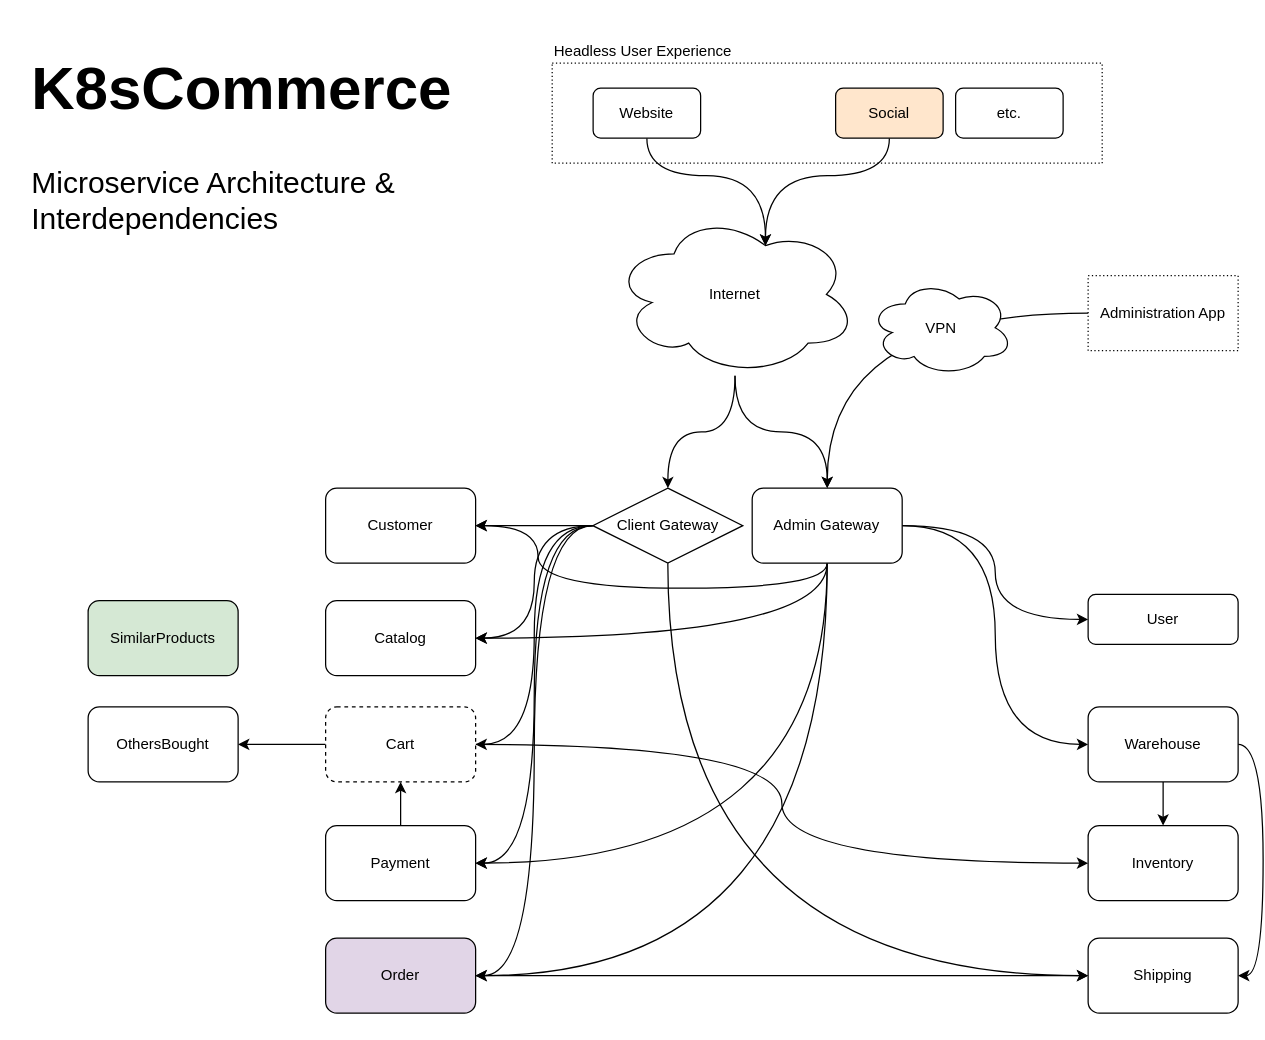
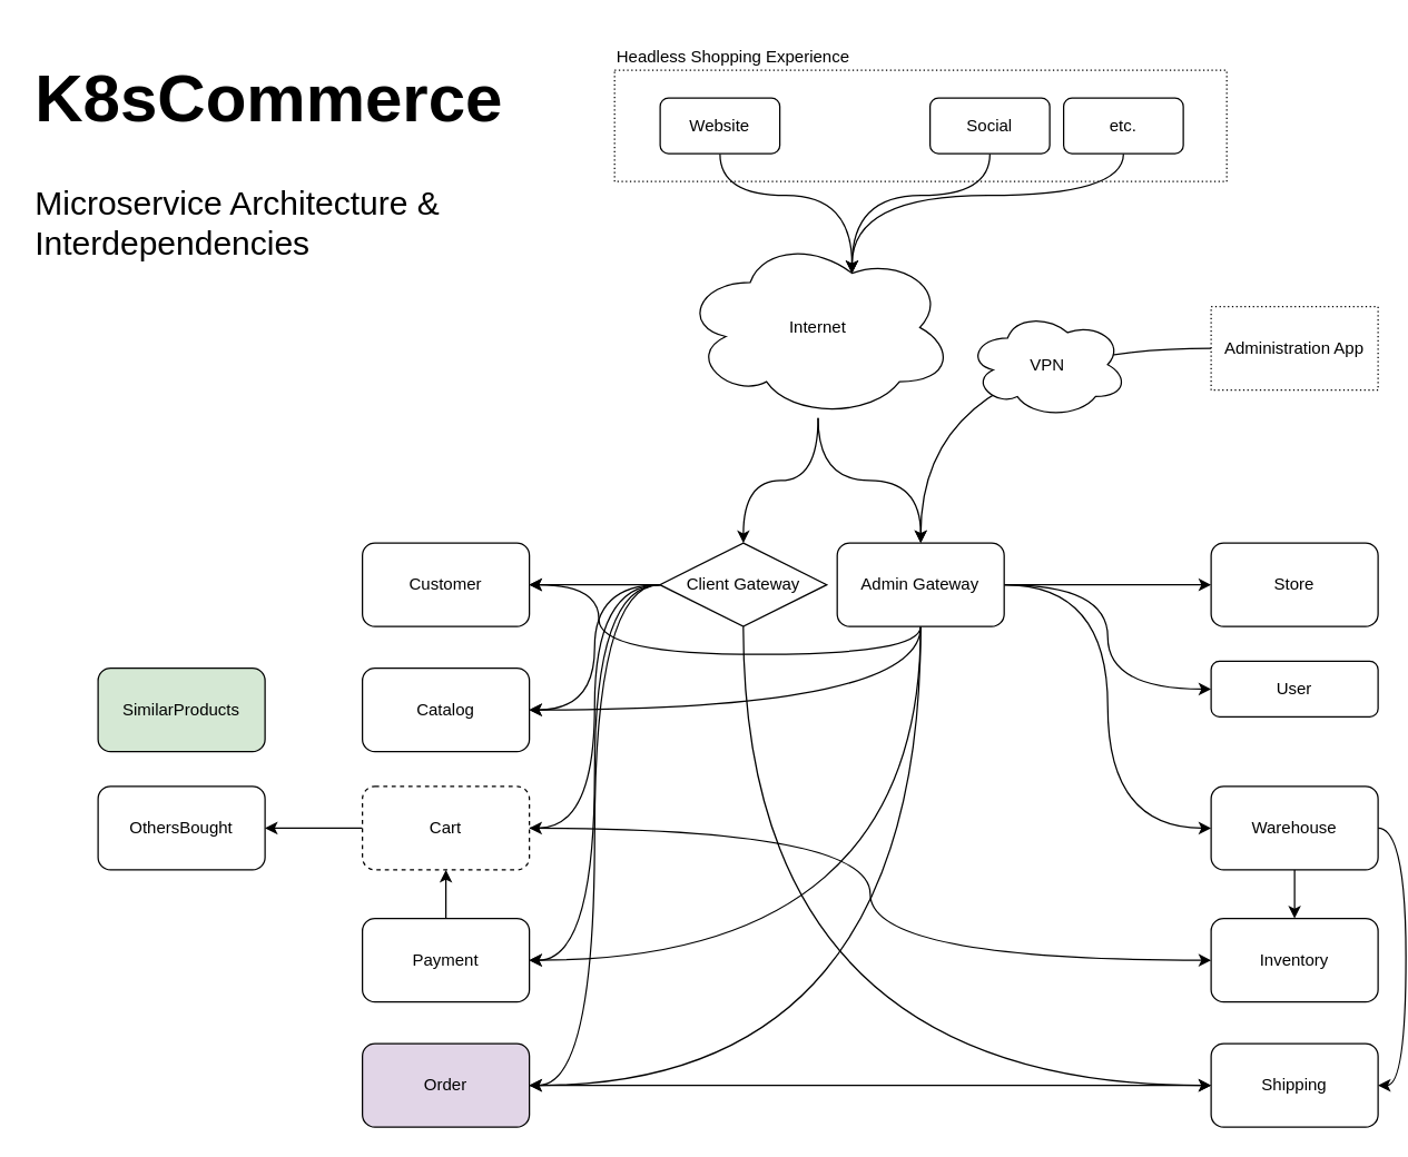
  <mxCell id="0" />
  <mxCell id="1" parent="0" />
- <mxCell id="2" value="&lt;span style=&quot;&quot;&gt;Headless User Experience&lt;/span&gt;" style="whiteSpace=wrap;html=1;rounded=0;dashed=1;dashPattern=1 2;fontSize=12;fillColor=none;align=left;labelPosition=center;verticalLabelPosition=top;verticalAlign=bottom;textDirection=ltr;horizontal=1;" vertex="1" parent="1"><mxGeometry x="441.25" y="50" width="440" height="80" as="geometry" /></mxCell>
+ <mxCell id="2" value="&lt;span style=&quot;&quot;&gt;Headless Shopping Experience&lt;/span&gt;" style="whiteSpace=wrap;html=1;rounded=0;dashed=1;dashPattern=1 2;fontSize=12;fillColor=none;align=left;labelPosition=center;verticalLabelPosition=top;verticalAlign=bottom;textDirection=ltr;horizontal=1;" vertex="1" parent="1"><mxGeometry x="441.25" y="50" width="440" height="80" as="geometry" /></mxCell>
  <mxCell id="3" style="edgeStyle=orthogonalEdgeStyle;rounded=1;orthogonalLoop=1;jettySize=auto;html=1;curved=1;" edge="1" parent="1" source="9" target="22"><mxGeometry relative="1" as="geometry" /></mxCell>
  <mxCell id="4" style="edgeStyle=orthogonalEdgeStyle;rounded=1;orthogonalLoop=1;jettySize=auto;html=1;entryX=1;entryY=0.5;entryDx=0;entryDy=0;curved=1;" edge="1" parent="1" source="9" target="21"><mxGeometry relative="1" as="geometry" /></mxCell>
  <mxCell id="5" style="edgeStyle=orthogonalEdgeStyle;rounded=1;orthogonalLoop=1;jettySize=auto;html=1;entryX=1;entryY=0.5;entryDx=0;entryDy=0;curved=1;" edge="1" parent="1" source="9" target="36"><mxGeometry relative="1" as="geometry" /></mxCell>
  <mxCell id="6" style="edgeStyle=orthogonalEdgeStyle;rounded=1;orthogonalLoop=1;jettySize=auto;html=1;entryX=1;entryY=0.5;entryDx=0;entryDy=0;curved=1;" edge="1" parent="1" source="9" target="26"><mxGeometry relative="1" as="geometry" /></mxCell>
  <mxCell id="7" style="edgeStyle=orthogonalEdgeStyle;rounded=1;orthogonalLoop=1;jettySize=auto;html=1;entryX=1;entryY=0.5;entryDx=0;entryDy=0;curved=1;" edge="1" parent="1" source="9" target="38"><mxGeometry relative="1" as="geometry" /></mxCell>
  <mxCell id="8" style="edgeStyle=orthogonalEdgeStyle;rounded=1;orthogonalLoop=1;jettySize=auto;html=1;entryX=0;entryY=0.5;entryDx=0;entryDy=0;exitX=0.5;exitY=1;exitDx=0;exitDy=0;curved=1;" edge="1" parent="1" source="9" target="27"><mxGeometry relative="1" as="geometry" /></mxCell>
  <mxCell id="9" value="Client Gateway" style="rhombus;whiteSpace=wrap;html=1;" vertex="1" parent="1"><mxGeometry x="473.75" y="390" width="120" height="60" as="geometry" /></mxCell>
  <mxCell id="10" style="edgeStyle=orthogonalEdgeStyle;orthogonalLoop=1;jettySize=auto;html=1;rounded=1;curved=1;" edge="1" parent="1" source="12" target="9"><mxGeometry relative="1" as="geometry" /></mxCell>
  <mxCell id="11" style="edgeStyle=orthogonalEdgeStyle;orthogonalLoop=1;jettySize=auto;html=1;rounded=1;curved=1;" edge="1" parent="1" source="12" target="20"><mxGeometry relative="1" as="geometry"><mxPoint x="845" y="370" as="targetPoint" /></mxGeometry></mxCell>
  <mxCell id="12" value="Internet" style="ellipse;shape=cloud;whiteSpace=wrap;html=1;rounded=1;" vertex="1" parent="1"><mxGeometry x="490" y="170" width="195" height="130" as="geometry" /></mxCell>
+ <mxCell id="13" style="edgeStyle=orthogonalEdgeStyle;rounded=1;orthogonalLoop=1;jettySize=auto;html=1;curved=1;" edge="1" parent="1" source="20" target="29"><mxGeometry relative="1" as="geometry" /></mxCell>
  <mxCell id="14" style="edgeStyle=orthogonalEdgeStyle;rounded=1;orthogonalLoop=1;jettySize=auto;html=1;entryX=0;entryY=0.5;entryDx=0;entryDy=0;curved=1;" edge="1" parent="1" source="20" target="30"><mxGeometry relative="1" as="geometry" /></mxCell>
  <mxCell id="15" style="edgeStyle=orthogonalEdgeStyle;rounded=1;orthogonalLoop=1;jettySize=auto;html=1;entryX=0;entryY=0.5;entryDx=0;entryDy=0;curved=1;" edge="1" parent="1" source="20" target="33"><mxGeometry relative="1" as="geometry" /></mxCell>
  <mxCell id="16" style="edgeStyle=orthogonalEdgeStyle;curved=1;rounded=1;orthogonalLoop=1;jettySize=auto;html=1;entryX=1;entryY=0.5;entryDx=0;entryDy=0;exitX=0.5;exitY=1;exitDx=0;exitDy=0;" edge="1" parent="1" source="20" target="38"><mxGeometry relative="1" as="geometry" /></mxCell>
  <mxCell id="17" style="edgeStyle=orthogonalEdgeStyle;curved=1;rounded=1;orthogonalLoop=1;jettySize=auto;html=1;entryX=1;entryY=0.5;entryDx=0;entryDy=0;fontSize=12;exitX=0.5;exitY=1;exitDx=0;exitDy=0;" edge="1" parent="1" source="20" target="21"><mxGeometry relative="1" as="geometry" /></mxCell>
  <mxCell id="18" style="edgeStyle=orthogonalEdgeStyle;curved=1;rounded=1;orthogonalLoop=1;jettySize=auto;html=1;entryX=1;entryY=0.5;entryDx=0;entryDy=0;fontSize=12;exitX=0.5;exitY=1;exitDx=0;exitDy=0;" edge="1" parent="1" source="20" target="22"><mxGeometry relative="1" as="geometry"><Array as="points"><mxPoint x="661" y="470" /><mxPoint x="430" y="470" /><mxPoint x="430" y="420" /></Array></mxGeometry></mxCell>
  <mxCell id="19" style="edgeStyle=orthogonalEdgeStyle;curved=1;rounded=1;orthogonalLoop=1;jettySize=auto;html=1;exitX=0.5;exitY=1;exitDx=0;exitDy=0;fontSize=12;entryX=1;entryY=0.5;entryDx=0;entryDy=0;" edge="1" parent="1" source="20" target="26"><mxGeometry relative="1" as="geometry"><mxPoint x="661.429" y="460" as="targetPoint" /></mxGeometry></mxCell>
  <mxCell id="20" value="Admin Gateway" style="rounded=1;whiteSpace=wrap;html=1;" vertex="1" parent="1"><mxGeometry x="601.25" y="390" width="120" height="60" as="geometry" /></mxCell>
  <mxCell id="21" value="Catalog" style="rounded=1;whiteSpace=wrap;html=1;" vertex="1" parent="1"><mxGeometry x="260" y="480" width="120" height="60" as="geometry" /></mxCell>
  <mxCell id="22" value="Customer" style="rounded=1;whiteSpace=wrap;html=1;" vertex="1" parent="1"><mxGeometry x="260" y="390" width="120" height="60" as="geometry" /></mxCell>
  <mxCell id="23" value="Inventory" style="rounded=1;whiteSpace=wrap;html=1;" vertex="1" parent="1"><mxGeometry x="870" y="660" width="120" height="60" as="geometry" /></mxCell>
  <mxCell id="24" value="OthersBought" style="rounded=1;whiteSpace=wrap;html=1;" vertex="1" parent="1"><mxGeometry x="70" y="565" width="120" height="60" as="geometry" /></mxCell>
  <mxCell id="25" style="edgeStyle=orthogonalEdgeStyle;rounded=1;orthogonalLoop=1;jettySize=auto;html=1;curved=1;" edge="1" parent="1" source="26" target="36"><mxGeometry relative="1" as="geometry" /></mxCell>
  <mxCell id="26" value="Payment" style="rounded=1;whiteSpace=wrap;html=1;" vertex="1" parent="1"><mxGeometry x="260" y="660" width="120" height="60" as="geometry" /></mxCell>
  <mxCell id="27" value="Shipping" style="rounded=1;whiteSpace=wrap;html=1;" vertex="1" parent="1"><mxGeometry x="870" y="750" width="120" height="60" as="geometry" /></mxCell>
  <mxCell id="28" value="SimilarProducts" style="rounded=1;whiteSpace=wrap;html=1;fillColor=#d5e8d4;" vertex="1" parent="1"><mxGeometry x="70" y="480" width="120" height="60" as="geometry" /></mxCell>
+ <mxCell id="29" value="Store" style="rounded=1;whiteSpace=wrap;html=1;" vertex="1" parent="1"><mxGeometry x="870" y="390" width="120" height="60" as="geometry" /></mxCell>
  <mxCell id="30" value="User" style="rounded=1;whiteSpace=wrap;html=1;" vertex="1" parent="1"><mxGeometry x="870" y="475" width="120" height="40" as="geometry" /></mxCell>
  <mxCell id="31" value="" style="edgeStyle=orthogonalEdgeStyle;rounded=1;orthogonalLoop=1;jettySize=auto;html=1;curved=1;" edge="1" parent="1" source="33" target="23"><mxGeometry relative="1" as="geometry" /></mxCell>
  <mxCell id="32" style="edgeStyle=orthogonalEdgeStyle;rounded=1;orthogonalLoop=1;jettySize=auto;html=1;entryX=1;entryY=0.5;entryDx=0;entryDy=0;exitX=1;exitY=0.5;exitDx=0;exitDy=0;curved=1;" edge="1" parent="1" source="33" target="27"><mxGeometry relative="1" as="geometry" /></mxCell>
  <mxCell id="33" value="Warehouse" style="rounded=1;whiteSpace=wrap;html=1;" vertex="1" parent="1"><mxGeometry x="870" y="565" width="120" height="60" as="geometry" /></mxCell>
  <mxCell id="34" style="edgeStyle=orthogonalEdgeStyle;rounded=1;orthogonalLoop=1;jettySize=auto;html=1;curved=1;" edge="1" parent="1" source="36" target="24"><mxGeometry relative="1" as="geometry" /></mxCell>
  <mxCell id="35" style="edgeStyle=orthogonalEdgeStyle;rounded=1;orthogonalLoop=1;jettySize=auto;html=1;entryX=0;entryY=0.5;entryDx=0;entryDy=0;curved=1;" edge="1" parent="1" source="36" target="23"><mxGeometry relative="1" as="geometry" /></mxCell>
  <mxCell id="36" value="Cart" style="rounded=1;whiteSpace=wrap;html=1;dashed=1;" vertex="1" parent="1"><mxGeometry x="260" y="565" width="120" height="60" as="geometry" /></mxCell>
  <mxCell id="37" style="edgeStyle=orthogonalEdgeStyle;rounded=1;orthogonalLoop=1;jettySize=auto;html=1;entryX=0;entryY=0.5;entryDx=0;entryDy=0;curved=1;" edge="1" parent="1" source="38" target="27"><mxGeometry relative="1" as="geometry" /></mxCell>
  <mxCell id="38" value="Order" style="rounded=1;whiteSpace=wrap;html=1;fillColor=#e1d5e7;" vertex="1" parent="1"><mxGeometry x="260" y="750" width="120" height="60" as="geometry" /></mxCell>
  <mxCell id="39" value="&lt;h1&gt;K8sCommerce&lt;/h1&gt;&lt;p&gt;Microservice Architecture &amp;amp; Interdependencies&lt;/p&gt;" style="text;html=1;strokeColor=none;fillColor=none;spacing=5;spacingTop=-20;whiteSpace=wrap;overflow=hidden;rounded=0;fontSize=24;" vertex="1" parent="1"><mxGeometry x="20" y="20" width="350" height="180" as="geometry" /></mxCell>
  <mxCell id="40" style="edgeStyle=orthogonalEdgeStyle;curved=1;rounded=1;orthogonalLoop=1;jettySize=auto;html=1;fontSize=12;entryX=0.625;entryY=0.2;entryDx=0;entryDy=0;entryPerimeter=0;" edge="1" parent="1" source="41" target="12"><mxGeometry relative="1" as="geometry" /></mxCell>
  <mxCell id="41" value="Website" style="rounded=1;whiteSpace=wrap;html=1;labelBackgroundColor=none;fontSize=12;" vertex="1" parent="1"><mxGeometry x="474" y="70" width="86" height="40" as="geometry" /></mxCell>
  <mxCell id="42" style="edgeStyle=orthogonalEdgeStyle;curved=1;rounded=1;orthogonalLoop=1;jettySize=auto;html=1;entryX=0.625;entryY=0.2;entryDx=0;entryDy=0;entryPerimeter=0;fontSize=12;" edge="1" parent="1" source="43" target="12"><mxGeometry relative="1" as="geometry" /></mxCell>
- <mxCell id="43" value="Social" style="rounded=1;whiteSpace=wrap;html=1;labelBackgroundColor=none;fontSize=12;fillColor=#ffe6cc;" vertex="1" parent="1"><mxGeometry x="668" y="70" width="86" height="40" as="geometry" /></mxCell>
+ <mxCell id="43" value="Social" style="rounded=1;whiteSpace=wrap;html=1;labelBackgroundColor=none;fontSize=12;" vertex="1" parent="1"><mxGeometry x="668" y="70" width="86" height="40" as="geometry" /></mxCell>
+ <mxCell id="44" style="edgeStyle=orthogonalEdgeStyle;curved=1;rounded=1;orthogonalLoop=1;jettySize=auto;html=1;fontSize=12;exitX=0.5;exitY=1;exitDx=0;exitDy=0;entryX=0.625;entryY=0.2;entryDx=0;entryDy=0;entryPerimeter=0;" edge="1" parent="1" source="45" target="12"><mxGeometry relative="1" as="geometry" /></mxCell>
  <mxCell id="45" value="etc." style="rounded=1;whiteSpace=wrap;html=1;labelBackgroundColor=none;fontSize=12;" vertex="1" parent="1"><mxGeometry x="764" y="70" width="86" height="40" as="geometry" /></mxCell>
  <mxCell id="46" style="edgeStyle=orthogonalEdgeStyle;curved=1;rounded=1;orthogonalLoop=1;jettySize=auto;html=1;fontSize=12;" edge="1" parent="1" source="47" target="20"><mxGeometry relative="1" as="geometry" /></mxCell>
  <mxCell id="47" value="Administration App" style="rounded=0;whiteSpace=wrap;html=1;dashed=1;dashPattern=1 2;labelBackgroundColor=none;fontSize=12;fillColor=none;" vertex="1" parent="1"><mxGeometry x="870" y="220" width="120" height="60" as="geometry" /></mxCell>
  <mxCell id="48" value="VPN" style="ellipse;shape=cloud;whiteSpace=wrap;html=1;rounded=1;" vertex="1" parent="1"><mxGeometry x="695" y="223.33" width="115" height="76.67" as="geometry" /></mxCell>
